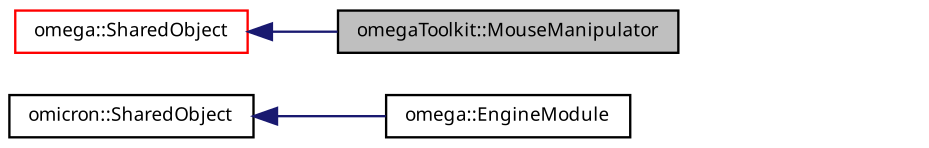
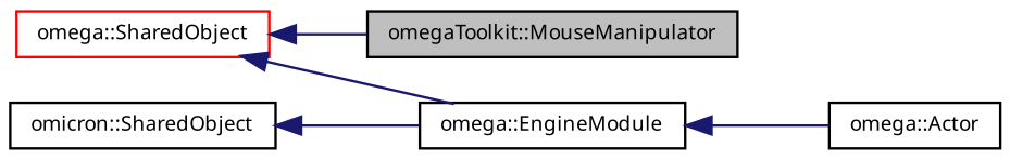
  digraph {
    rankdir=LR
    node [color=black fontname="FreeSans.ttf" fontsize=8 shape=record]
    edge [color=midnightblue dir=back fontname="FreeSans.ttf" fontsize=8 labelfontname="FreeSans.ttf" labelfontsize=8 style=solid]
    n1 [fillcolor=grey75 fontcolor=black height=0.2 label="omegaToolkit::MouseManipulator" style=filled width=0.4]
+   n2 [height=0.2 label="omega::Actor" width=0.4]
    n3 [height=0.2 label="omega::EngineModule" width=0.4]
    n4 [color=red height=0.2 label="omega::SharedObject" width=0.4]
    n5 [height=0.2 label="omicron::SharedObject" width=0.4]
+   n3 -> n2
    n4 -> n1
+   n4 -> n3
    n5 -> n3
  }
